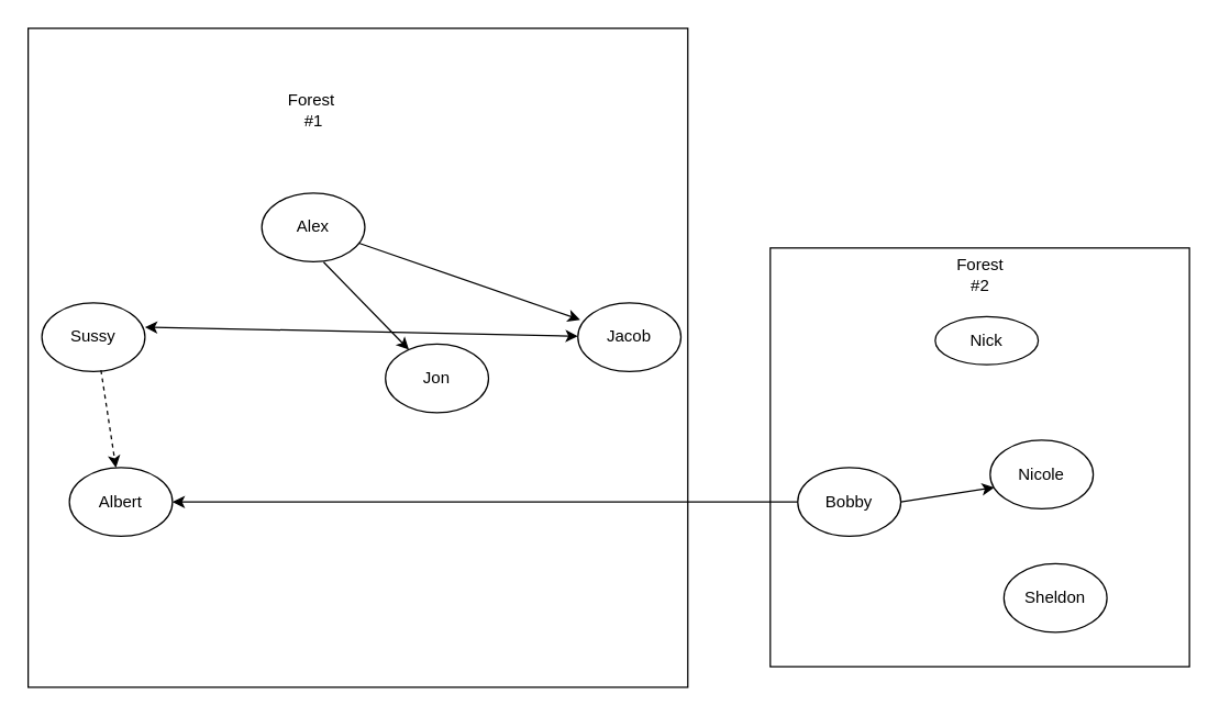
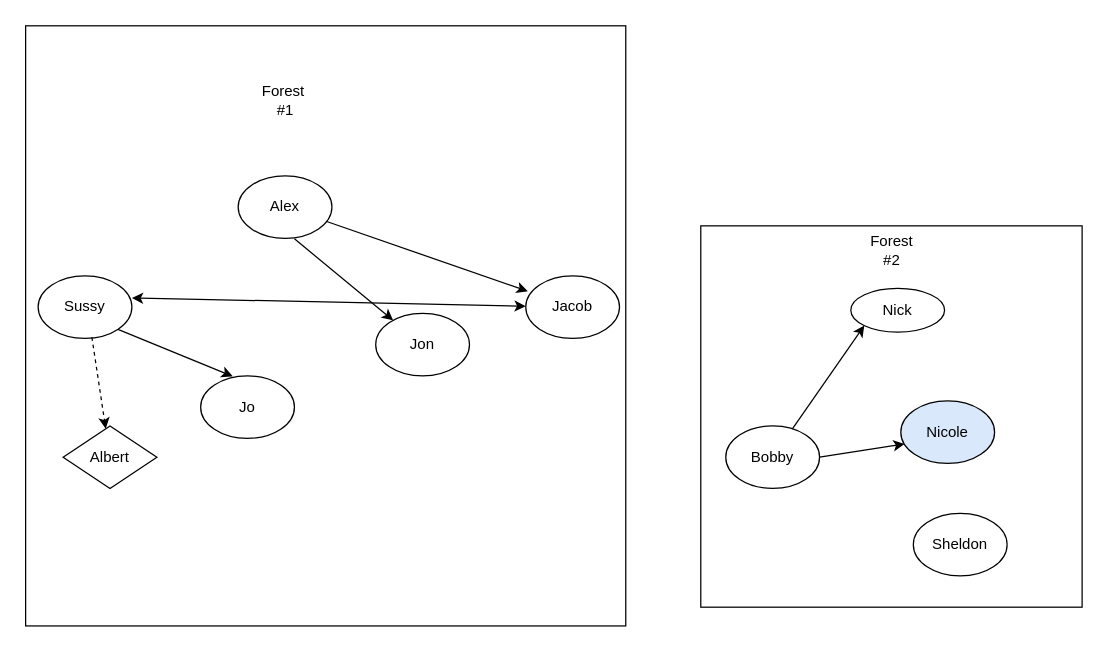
  <mxCell id="0" />
  <mxCell id="1" parent="0" />
  <mxCell id="2" value="Sussy" style="ellipse;whiteSpace=wrap;html=1;" vertex="1" parent="1"><mxGeometry x="30" y="220" width="75" height="50" as="geometry" /></mxCell>
- <mxCell id="4" value="Albert" style="ellipse;whiteSpace=wrap;html=1;" vertex="1" parent="1"><mxGeometry x="50" y="340" width="75" height="50" as="geometry" /></mxCell>
- <mxCell id="5" value="Jon" style="ellipse;whiteSpace=wrap;html=1;" vertex="1" parent="1"><mxGeometry x="280" y="250" width="75" height="50" as="geometry" /></mxCell>
+ <mxCell id="3" value="Jo" style="ellipse;whiteSpace=wrap;html=1;" vertex="1" parent="1"><mxGeometry x="160" y="300" width="75" height="50" as="geometry" /></mxCell>
+ <mxCell id="4" value="Albert" style="rhombus;whiteSpace=wrap;html=1;" vertex="1" parent="1"><mxGeometry x="50" y="340" width="75" height="50" as="geometry" /></mxCell>
+ <mxCell id="5" value="Jon" style="ellipse;whiteSpace=wrap;html=1;" vertex="1" parent="1"><mxGeometry x="300" y="250" width="75" height="50" as="geometry" /></mxCell>
  <mxCell id="6" value="Jacob" style="ellipse;whiteSpace=wrap;html=1;" vertex="1" parent="1"><mxGeometry x="420" y="220" width="75" height="50" as="geometry" /></mxCell>
  <mxCell id="7" value="Alex" style="ellipse;whiteSpace=wrap;html=1;" vertex="1" parent="1"><mxGeometry x="190" y="140" width="75" height="50" as="geometry" /></mxCell>
  <mxCell id="8" value="" style="endArrow=classic;startArrow=classic;html=1;exitX=1;exitY=0.353;exitDx=0;exitDy=0;exitPerimeter=0;" edge="1" parent="1" source="2" target="6"><mxGeometry width="50" height="50" relative="1" as="geometry"><mxPoint x="100" y="230" as="sourcePoint" /><mxPoint x="150" y="180" as="targetPoint" /></mxGeometry></mxCell>
  <mxCell id="9" value="" style="endArrow=classic;html=1;entryX=0.022;entryY=0.247;entryDx=0;entryDy=0;entryPerimeter=0;" edge="1" parent="1" source="7" target="6"><mxGeometry width="50" height="50" relative="1" as="geometry"><mxPoint x="300" y="220" as="sourcePoint" /><mxPoint x="350" y="170" as="targetPoint" /></mxGeometry></mxCell>
  <mxCell id="10" value="" style="endArrow=classic;html=1;exitX=0.6;exitY=1.007;exitDx=0;exitDy=0;exitPerimeter=0;" edge="1" parent="1" source="7" target="5"><mxGeometry width="50" height="50" relative="1" as="geometry"><mxPoint x="240" y="250" as="sourcePoint" /><mxPoint x="290" y="200" as="targetPoint" /></mxGeometry></mxCell>
  <mxCell id="11" value="" style="endArrow=classic;html=1;exitX=0.573;exitY=0.98;exitDx=0;exitDy=0;exitPerimeter=0;dashed=1;" edge="1" parent="1" source="2" target="4"><mxGeometry width="50" height="50" relative="1" as="geometry"><mxPoint x="50" y="320" as="sourcePoint" /><mxPoint x="100" y="270" as="targetPoint" /></mxGeometry></mxCell>
+ <mxCell id="12" value="" style="endArrow=classic;html=1;exitX=1;exitY=1;exitDx=0;exitDy=0;entryX=0.342;entryY=0.007;entryDx=0;entryDy=0;entryPerimeter=0;" edge="1" parent="1" source="2" target="3"><mxGeometry width="50" height="50" relative="1" as="geometry"><mxPoint x="110" y="300" as="sourcePoint" /><mxPoint x="160" y="250" as="targetPoint" /></mxGeometry></mxCell>
  <mxCell id="13" value="" style="whiteSpace=wrap;html=1;aspect=fixed;fillColor=none;" vertex="1" parent="1"><mxGeometry x="20" y="20" width="480" height="480" as="geometry" /></mxCell>
  <mxCell id="14" value="Forest&amp;nbsp; #1" style="text;html=1;strokeColor=none;fillColor=none;align=center;verticalAlign=middle;whiteSpace=wrap;rounded=0;" vertex="1" parent="1"><mxGeometry x="207.5" y="70" width="40" height="20" as="geometry" /></mxCell>
  <mxCell id="15" value="" style="whiteSpace=wrap;html=1;aspect=fixed;fillColor=none;" vertex="1" parent="1"><mxGeometry x="560" y="180" width="305" height="305" as="geometry" /></mxCell>
  <mxCell id="16" value="Bobby" style="ellipse;whiteSpace=wrap;html=1;" vertex="1" parent="1"><mxGeometry x="580" y="340" width="75" height="50" as="geometry" /></mxCell>
  <mxCell id="17" value="Nick" style="ellipse;whiteSpace=wrap;html=1;" vertex="1" parent="1"><mxGeometry x="680" y="230" width="75" height="35" as="geometry" /></mxCell>
- <mxCell id="18" value="Nicole" style="ellipse;whiteSpace=wrap;html=1;" vertex="1" parent="1"><mxGeometry x="720" y="320" width="75" height="50" as="geometry" /></mxCell>
+ <mxCell id="18" value="Nicole" style="ellipse;whiteSpace=wrap;html=1;fillColor=#dae8fc;" vertex="1" parent="1"><mxGeometry x="720" y="320" width="75" height="50" as="geometry" /></mxCell>
  <mxCell id="19" value="Sheldon" style="ellipse;whiteSpace=wrap;html=1;" vertex="1" parent="1"><mxGeometry x="730" y="410" width="75" height="50" as="geometry" /></mxCell>
- <mxCell id="20" value="" style="endArrow=classic;html=1;" edge="1" parent="1" source="16" target="4"><mxGeometry width="50" height="50" relative="1" as="geometry"><mxPoint x="640" y="360" as="sourcePoint" /><mxPoint x="690" y="310" as="targetPoint" /></mxGeometry></mxCell>
+ <mxCell id="20" value="" style="endArrow=classic;html=1;entryX=0;entryY=1;entryDx=0;entryDy=0;" edge="1" parent="1" source="16" target="17"><mxGeometry width="50" height="50" relative="1" as="geometry"><mxPoint x="640" y="360" as="sourcePoint" /><mxPoint x="690" y="310" as="targetPoint" /></mxGeometry></mxCell>
  <mxCell id="21" value="" style="endArrow=classic;html=1;exitX=1;exitY=0.5;exitDx=0;exitDy=0;entryX=0.04;entryY=0.69;entryDx=0;entryDy=0;entryPerimeter=0;" edge="1" parent="1" source="16" target="18"><mxGeometry width="50" height="50" relative="1" as="geometry"><mxPoint x="660" y="390" as="sourcePoint" /><mxPoint x="710" y="340" as="targetPoint" /></mxGeometry></mxCell>
  <mxCell id="22" value="Forest #2" style="text;html=1;strokeColor=none;fillColor=none;align=center;verticalAlign=middle;whiteSpace=wrap;rounded=0;" vertex="1" parent="1"><mxGeometry x="692.5" y="190" width="40" height="20" as="geometry" /></mxCell>
